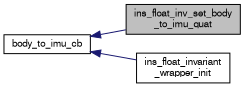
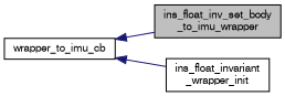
  digraph {
    rankdir=LR
    node [color=black fillcolor=white fontname=FreeSans fontsize=10 shape=record style=filled]
    edge [color=midnightblue dir=back fontname=FreeSans fontsize=10 labelfontname=FreeSans labelfontsize=10 style=solid]
-   n1 [fillcolor=grey75 fontcolor=black height=0.2 label="ins_float_inv_set_body\l_to_imu_quat" width=0.4]
-   n2 [height=0.2 label=body_to_imu_cb width=0.4]
+   n1 [fillcolor=grey75 fontcolor=black height=0.2 label="ins_float_inv_set_body\l_to_imu_wrapper" width=0.4]
+   n2 [height=0.2 label=wrapper_to_imu_cb width=0.4]
    n3 [height=0.2 label="ins_float_invariant\l_wrapper_init" width=0.4]
    n2 -> n1
    n2 -> n3
  }
